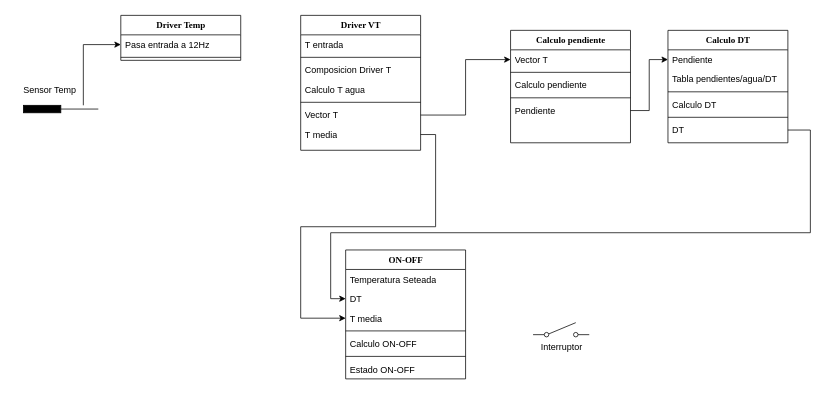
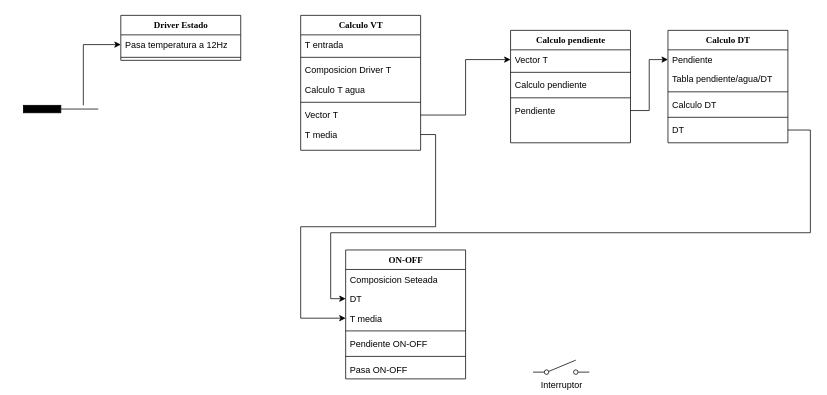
  <mxCell id="0" />
  <mxCell id="1" parent="0" />
- <mxCell id="2" value="Driver Temp" style="swimlane;html=1;fontStyle=1;align=center;verticalAlign=top;childLayout=stackLayout;horizontal=1;startSize=26;horizontalStack=0;resizeParent=1;resizeLast=0;collapsible=1;marginBottom=0;swimlaneFillColor=#ffffff;rounded=0;shadow=0;comic=0;labelBackgroundColor=none;strokeWidth=1;fillColor=none;fontFamily=Verdana;fontSize=12" parent="1" vertex="1"><mxGeometry x="160" y="20" width="160" height="60" as="geometry" /></mxCell>
- <mxCell id="3" value="Pasa entrada a 12Hz" style="text;html=1;strokeColor=none;fillColor=none;align=left;verticalAlign=top;spacingLeft=4;spacingRight=4;whiteSpace=wrap;overflow=hidden;rotatable=0;points=[[0,0.5],[1,0.5]];portConstraint=eastwest;" parent="2" vertex="1"><mxGeometry y="26" width="160" height="26" as="geometry" /></mxCell>
+ <mxCell id="2" value="Driver Estado" style="swimlane;html=1;fontStyle=1;align=center;verticalAlign=top;childLayout=stackLayout;horizontal=1;startSize=26;horizontalStack=0;resizeParent=1;resizeLast=0;collapsible=1;marginBottom=0;swimlaneFillColor=#ffffff;rounded=0;shadow=0;comic=0;labelBackgroundColor=none;strokeWidth=1;fillColor=none;fontFamily=Verdana;fontSize=12" parent="1" vertex="1"><mxGeometry x="160" y="20" width="160" height="60" as="geometry" /></mxCell>
+ <mxCell id="3" value="Pasa temperatura a 12Hz" style="text;html=1;strokeColor=none;fillColor=none;align=left;verticalAlign=top;spacingLeft=4;spacingRight=4;whiteSpace=wrap;overflow=hidden;rotatable=0;points=[[0,0.5],[1,0.5]];portConstraint=eastwest;" parent="2" vertex="1"><mxGeometry y="26" width="160" height="26" as="geometry" /></mxCell>
  <mxCell id="4" value="" style="line;html=1;strokeWidth=1;fillColor=none;align=left;verticalAlign=middle;spacingTop=-1;spacingLeft=3;spacingRight=3;rotatable=0;labelPosition=right;points=[];portConstraint=eastwest;" parent="2" vertex="1"><mxGeometry y="52" width="160" height="8" as="geometry" /></mxCell>
  <mxCell id="5" value="Calculo pendiente" style="swimlane;html=1;fontStyle=1;align=center;verticalAlign=top;childLayout=stackLayout;horizontal=1;startSize=26;horizontalStack=0;resizeParent=1;resizeLast=0;collapsible=1;marginBottom=0;swimlaneFillColor=#ffffff;rounded=0;shadow=0;comic=0;labelBackgroundColor=none;strokeWidth=1;fillColor=none;fontFamily=Verdana;fontSize=12" parent="1" vertex="1"><mxGeometry x="680" y="40" width="160" height="150" as="geometry" /></mxCell>
  <mxCell id="6" value="Vector T" style="text;html=1;strokeColor=none;fillColor=none;align=left;verticalAlign=top;spacingLeft=4;spacingRight=4;whiteSpace=wrap;overflow=hidden;rotatable=0;points=[[0,0.5],[1,0.5]];portConstraint=eastwest;" parent="5" vertex="1"><mxGeometry y="26" width="160" height="26" as="geometry" /></mxCell>
  <mxCell id="7" value="" style="line;html=1;strokeWidth=1;fillColor=none;align=left;verticalAlign=middle;spacingTop=-1;spacingLeft=3;spacingRight=3;rotatable=0;labelPosition=right;points=[];portConstraint=eastwest;" parent="5" vertex="1"><mxGeometry y="52" width="160" height="8" as="geometry" /></mxCell>
  <mxCell id="8" value="&lt;div&gt;Calculo pendiente&lt;/div&gt;" style="text;html=1;strokeColor=none;fillColor=none;align=left;verticalAlign=top;spacingLeft=4;spacingRight=4;whiteSpace=wrap;overflow=hidden;rotatable=0;points=[[0,0.5],[1,0.5]];portConstraint=eastwest;" parent="5" vertex="1"><mxGeometry y="60" width="160" height="26" as="geometry" /></mxCell>
  <mxCell id="9" value="" style="line;html=1;strokeWidth=1;fillColor=none;align=left;verticalAlign=middle;spacingTop=-1;spacingLeft=3;spacingRight=3;rotatable=0;labelPosition=right;points=[];portConstraint=eastwest;" vertex="1" parent="5"><mxGeometry y="86" width="160" height="8" as="geometry" /></mxCell>
  <mxCell id="10" value="Pendiente" style="text;html=1;strokeColor=none;fillColor=none;align=left;verticalAlign=top;spacingLeft=4;spacingRight=4;whiteSpace=wrap;overflow=hidden;rotatable=0;points=[[0,0.5],[1,0.5]];portConstraint=eastwest;" parent="5" vertex="1"><mxGeometry y="94" width="160" height="26" as="geometry" /></mxCell>
- <mxCell id="11" value="Driver VT" style="swimlane;html=1;fontStyle=1;align=center;verticalAlign=top;childLayout=stackLayout;horizontal=1;startSize=26;horizontalStack=0;resizeParent=1;resizeLast=0;collapsible=1;marginBottom=0;swimlaneFillColor=#ffffff;rounded=0;shadow=0;comic=0;labelBackgroundColor=none;strokeWidth=1;fillColor=none;fontFamily=Verdana;fontSize=12" parent="1" vertex="1"><mxGeometry x="400" y="20" width="160" height="180" as="geometry" /></mxCell>
+ <mxCell id="11" value="Calculo VT" style="swimlane;html=1;fontStyle=1;align=center;verticalAlign=top;childLayout=stackLayout;horizontal=1;startSize=26;horizontalStack=0;resizeParent=1;resizeLast=0;collapsible=1;marginBottom=0;swimlaneFillColor=#ffffff;rounded=0;shadow=0;comic=0;labelBackgroundColor=none;strokeWidth=1;fillColor=none;fontFamily=Verdana;fontSize=12" parent="1" vertex="1"><mxGeometry x="400" y="20" width="160" height="180" as="geometry" /></mxCell>
  <mxCell id="12" value="T entrada" style="text;html=1;strokeColor=none;fillColor=none;align=left;verticalAlign=top;spacingLeft=4;spacingRight=4;whiteSpace=wrap;overflow=hidden;rotatable=0;points=[[0,0.5],[1,0.5]];portConstraint=eastwest;" parent="11" vertex="1"><mxGeometry y="26" width="160" height="26" as="geometry" /></mxCell>
  <mxCell id="13" value="" style="line;html=1;strokeWidth=1;fillColor=none;align=left;verticalAlign=middle;spacingTop=-1;spacingLeft=3;spacingRight=3;rotatable=0;labelPosition=right;points=[];portConstraint=eastwest;" parent="11" vertex="1"><mxGeometry y="52" width="160" height="8" as="geometry" /></mxCell>
  <mxCell id="14" value="Composicion Driver T" style="text;html=1;strokeColor=none;fillColor=none;align=left;verticalAlign=top;spacingLeft=4;spacingRight=4;whiteSpace=wrap;overflow=hidden;rotatable=0;points=[[0,0.5],[1,0.5]];portConstraint=eastwest;" vertex="1" parent="11"><mxGeometry y="60" width="160" height="26" as="geometry" /></mxCell>
  <mxCell id="15" value="Calculo T agua" style="text;html=1;strokeColor=none;fillColor=none;align=left;verticalAlign=top;spacingLeft=4;spacingRight=4;whiteSpace=wrap;overflow=hidden;rotatable=0;points=[[0,0.5],[1,0.5]];portConstraint=eastwest;" parent="11" vertex="1"><mxGeometry y="86" width="160" height="26" as="geometry" /></mxCell>
  <mxCell id="16" value="" style="line;html=1;strokeWidth=1;fillColor=none;align=left;verticalAlign=middle;spacingTop=-1;spacingLeft=3;spacingRight=3;rotatable=0;labelPosition=right;points=[];portConstraint=eastwest;" vertex="1" parent="11"><mxGeometry y="112" width="160" height="8" as="geometry" /></mxCell>
  <mxCell id="17" value="Vector T" style="text;html=1;strokeColor=none;fillColor=none;align=left;verticalAlign=top;spacingLeft=4;spacingRight=4;whiteSpace=wrap;overflow=hidden;rotatable=0;points=[[0,0.5],[1,0.5]];portConstraint=eastwest;" vertex="1" parent="11"><mxGeometry y="120" width="160" height="26" as="geometry" /></mxCell>
  <mxCell id="18" value="T media" style="text;html=1;strokeColor=none;fillColor=none;align=left;verticalAlign=top;spacingLeft=4;spacingRight=4;whiteSpace=wrap;overflow=hidden;rotatable=0;points=[[0,0.5],[1,0.5]];portConstraint=eastwest;" parent="11" vertex="1"><mxGeometry y="146" width="160" height="26" as="geometry" /></mxCell>
- <mxCell id="19" value="Interruptor" style="pointerEvents=1;verticalLabelPosition=bottom;shadow=0;dashed=0;align=center;html=1;verticalAlign=top;shape=mxgraph.electrical.electro-mechanical.simple_switch;" vertex="1" parent="1"><mxGeometry x="710" y="430" width="75" height="19" as="geometry" /></mxCell>
+ <mxCell id="19" value="Interruptor" style="pointerEvents=1;verticalLabelPosition=bottom;shadow=0;dashed=0;align=center;html=1;verticalAlign=top;shape=mxgraph.electrical.electro-mechanical.simple_switch;" vertex="1" parent="1"><mxGeometry x="710" y="480" width="75" height="19" as="geometry" /></mxCell>
  <mxCell id="20" style="edgeStyle=orthogonalEdgeStyle;rounded=0;orthogonalLoop=1;jettySize=auto;html=1;entryX=0;entryY=0.5;entryDx=0;entryDy=0;" edge="1" parent="1" source="21" target="3"><mxGeometry relative="1" as="geometry"><Array as="points"><mxPoint x="110" y="59" /></Array></mxGeometry></mxCell>
  <mxCell id="21" value="" style="verticalLabelPosition=bottom;shadow=0;dashed=0;align=center;fillColor=strokeColor;html=1;verticalAlign=top;strokeWidth=1;shape=mxgraph.electrical.miscellaneous.mf_contact_2;flipH=1;" vertex="1" parent="1"><mxGeometry x="30" y="140" width="100" height="10" as="geometry" /></mxCell>
- <mxCell id="22" value="Sensor Temp" style="text;html=1;align=center;verticalAlign=middle;resizable=0;points=[];autosize=1;strokeColor=none;fillColor=none;" vertex="1" parent="1"><mxGeometry x="20" y="110" width="90" height="20" as="geometry" /></mxCell>
  <mxCell id="23" style="edgeStyle=orthogonalEdgeStyle;rounded=0;orthogonalLoop=1;jettySize=auto;html=1;entryX=0;entryY=0.5;entryDx=0;entryDy=0;" edge="1" parent="1" source="17" target="6"><mxGeometry relative="1" as="geometry" /></mxCell>
  <mxCell id="24" value="Calculo DT" style="swimlane;html=1;fontStyle=1;align=center;verticalAlign=top;childLayout=stackLayout;horizontal=1;startSize=26;horizontalStack=0;resizeParent=1;resizeLast=0;collapsible=1;marginBottom=0;swimlaneFillColor=#ffffff;rounded=0;shadow=0;comic=0;labelBackgroundColor=none;strokeWidth=1;fillColor=none;fontFamily=Verdana;fontSize=12" vertex="1" parent="1"><mxGeometry x="890" y="40" width="160" height="150" as="geometry" /></mxCell>
  <mxCell id="25" value="Pendiente" style="text;html=1;strokeColor=none;fillColor=none;align=left;verticalAlign=top;spacingLeft=4;spacingRight=4;whiteSpace=wrap;overflow=hidden;rotatable=0;points=[[0,0.5],[1,0.5]];portConstraint=eastwest;" vertex="1" parent="24"><mxGeometry y="26" width="160" height="26" as="geometry" /></mxCell>
- <mxCell id="26" value="Tabla pendientes/agua/DT" style="text;html=1;strokeColor=none;fillColor=none;align=left;verticalAlign=top;spacingLeft=4;spacingRight=4;whiteSpace=wrap;overflow=hidden;rotatable=0;points=[[0,0.5],[1,0.5]];portConstraint=eastwest;" vertex="1" parent="24"><mxGeometry y="52" width="160" height="26" as="geometry" /></mxCell>
+ <mxCell id="26" value="Tabla pendiente/agua/DT" style="text;html=1;strokeColor=none;fillColor=none;align=left;verticalAlign=top;spacingLeft=4;spacingRight=4;whiteSpace=wrap;overflow=hidden;rotatable=0;points=[[0,0.5],[1,0.5]];portConstraint=eastwest;" vertex="1" parent="24"><mxGeometry y="52" width="160" height="26" as="geometry" /></mxCell>
  <mxCell id="27" value="" style="line;html=1;strokeWidth=1;fillColor=none;align=left;verticalAlign=middle;spacingTop=-1;spacingLeft=3;spacingRight=3;rotatable=0;labelPosition=right;points=[];portConstraint=eastwest;" vertex="1" parent="24"><mxGeometry y="78" width="160" height="8" as="geometry" /></mxCell>
  <mxCell id="28" value="Calculo DT" style="text;html=1;strokeColor=none;fillColor=none;align=left;verticalAlign=top;spacingLeft=4;spacingRight=4;whiteSpace=wrap;overflow=hidden;rotatable=0;points=[[0,0.5],[1,0.5]];portConstraint=eastwest;" vertex="1" parent="24"><mxGeometry y="86" width="160" height="26" as="geometry" /></mxCell>
  <mxCell id="29" value="" style="line;html=1;strokeWidth=1;fillColor=none;align=left;verticalAlign=middle;spacingTop=-1;spacingLeft=3;spacingRight=3;rotatable=0;labelPosition=right;points=[];portConstraint=eastwest;" vertex="1" parent="24"><mxGeometry y="112" width="160" height="8" as="geometry" /></mxCell>
  <mxCell id="30" value="&lt;div&gt;DT&lt;/div&gt;" style="text;html=1;strokeColor=none;fillColor=none;align=left;verticalAlign=top;spacingLeft=4;spacingRight=4;whiteSpace=wrap;overflow=hidden;rotatable=0;points=[[0,0.5],[1,0.5]];portConstraint=eastwest;" vertex="1" parent="24"><mxGeometry y="120" width="160" height="26" as="geometry" /></mxCell>
  <mxCell id="31" style="edgeStyle=orthogonalEdgeStyle;rounded=0;orthogonalLoop=1;jettySize=auto;html=1;entryX=0;entryY=0.5;entryDx=0;entryDy=0;" edge="1" parent="1" source="10" target="25"><mxGeometry relative="1" as="geometry" /></mxCell>
  <mxCell id="32" value="ON-OFF" style="swimlane;html=1;fontStyle=1;align=center;verticalAlign=top;childLayout=stackLayout;horizontal=1;startSize=26;horizontalStack=0;resizeParent=1;resizeLast=0;collapsible=1;marginBottom=0;swimlaneFillColor=#ffffff;rounded=0;shadow=0;comic=0;labelBackgroundColor=none;strokeWidth=1;fillColor=none;fontFamily=Verdana;fontSize=12" vertex="1" parent="1"><mxGeometry x="460" y="333" width="160" height="172" as="geometry" /></mxCell>
- <mxCell id="33" value="Temperatura Seteada" style="text;html=1;strokeColor=none;fillColor=none;align=left;verticalAlign=top;spacingLeft=4;spacingRight=4;whiteSpace=wrap;overflow=hidden;rotatable=0;points=[[0,0.5],[1,0.5]];portConstraint=eastwest;" vertex="1" parent="32"><mxGeometry y="26" width="160" height="26" as="geometry" /></mxCell>
+ <mxCell id="33" value="Composicion Seteada" style="text;html=1;strokeColor=none;fillColor=none;align=left;verticalAlign=top;spacingLeft=4;spacingRight=4;whiteSpace=wrap;overflow=hidden;rotatable=0;points=[[0,0.5],[1,0.5]];portConstraint=eastwest;" vertex="1" parent="32"><mxGeometry y="26" width="160" height="26" as="geometry" /></mxCell>
  <mxCell id="34" value="DT" style="text;html=1;strokeColor=none;fillColor=none;align=left;verticalAlign=top;spacingLeft=4;spacingRight=4;whiteSpace=wrap;overflow=hidden;rotatable=0;points=[[0,0.5],[1,0.5]];portConstraint=eastwest;" vertex="1" parent="32"><mxGeometry y="52" width="160" height="26" as="geometry" /></mxCell>
  <mxCell id="35" value="T media" style="text;html=1;strokeColor=none;fillColor=none;align=left;verticalAlign=top;spacingLeft=4;spacingRight=4;whiteSpace=wrap;overflow=hidden;rotatable=0;points=[[0,0.5],[1,0.5]];portConstraint=eastwest;" vertex="1" parent="32"><mxGeometry y="78" width="160" height="26" as="geometry" /></mxCell>
  <mxCell id="36" value="" style="line;html=1;strokeWidth=1;fillColor=none;align=left;verticalAlign=middle;spacingTop=-1;spacingLeft=3;spacingRight=3;rotatable=0;labelPosition=right;points=[];portConstraint=eastwest;" vertex="1" parent="32"><mxGeometry y="104" width="160" height="8" as="geometry" /></mxCell>
- <mxCell id="37" value="Calculo ON-OFF" style="text;html=1;strokeColor=none;fillColor=none;align=left;verticalAlign=top;spacingLeft=4;spacingRight=4;whiteSpace=wrap;overflow=hidden;rotatable=0;points=[[0,0.5],[1,0.5]];portConstraint=eastwest;" vertex="1" parent="32"><mxGeometry y="112" width="160" height="26" as="geometry" /></mxCell>
+ <mxCell id="37" value="Pendiente ON-OFF" style="text;html=1;strokeColor=none;fillColor=none;align=left;verticalAlign=top;spacingLeft=4;spacingRight=4;whiteSpace=wrap;overflow=hidden;rotatable=0;points=[[0,0.5],[1,0.5]];portConstraint=eastwest;" vertex="1" parent="32"><mxGeometry y="112" width="160" height="26" as="geometry" /></mxCell>
  <mxCell id="38" value="" style="line;html=1;strokeWidth=1;fillColor=none;align=left;verticalAlign=middle;spacingTop=-1;spacingLeft=3;spacingRight=3;rotatable=0;labelPosition=right;points=[];portConstraint=eastwest;" vertex="1" parent="32"><mxGeometry y="138" width="160" height="8" as="geometry" /></mxCell>
- <mxCell id="39" value="Estado ON-OFF" style="text;html=1;strokeColor=none;fillColor=none;align=left;verticalAlign=top;spacingLeft=4;spacingRight=4;whiteSpace=wrap;overflow=hidden;rotatable=0;points=[[0,0.5],[1,0.5]];portConstraint=eastwest;" vertex="1" parent="32"><mxGeometry y="146" width="160" height="26" as="geometry" /></mxCell>
+ <mxCell id="39" value="Pasa ON-OFF" style="text;html=1;strokeColor=none;fillColor=none;align=left;verticalAlign=top;spacingLeft=4;spacingRight=4;whiteSpace=wrap;overflow=hidden;rotatable=0;points=[[0,0.5],[1,0.5]];portConstraint=eastwest;" vertex="1" parent="32"><mxGeometry y="146" width="160" height="26" as="geometry" /></mxCell>
  <mxCell id="40" style="edgeStyle=orthogonalEdgeStyle;rounded=0;orthogonalLoop=1;jettySize=auto;html=1;" edge="1" parent="1" source="18" target="35"><mxGeometry relative="1" as="geometry"><Array as="points"><mxPoint x="580" y="179" /><mxPoint x="580" y="302" /><mxPoint x="400" y="302" /><mxPoint x="400" y="424" /></Array></mxGeometry></mxCell>
  <mxCell id="41" style="edgeStyle=orthogonalEdgeStyle;rounded=0;orthogonalLoop=1;jettySize=auto;html=1;entryX=0;entryY=0.5;entryDx=0;entryDy=0;" edge="1" parent="1" source="30" target="34"><mxGeometry relative="1" as="geometry"><Array as="points"><mxPoint x="1080" y="173" /><mxPoint x="1080" y="310" /><mxPoint x="440" y="310" /><mxPoint x="440" y="398" /></Array></mxGeometry></mxCell>
